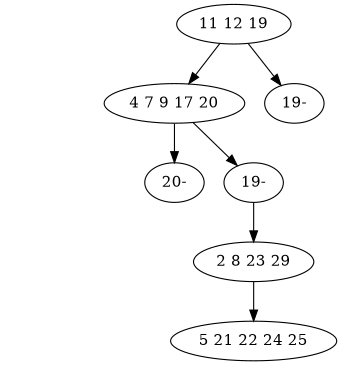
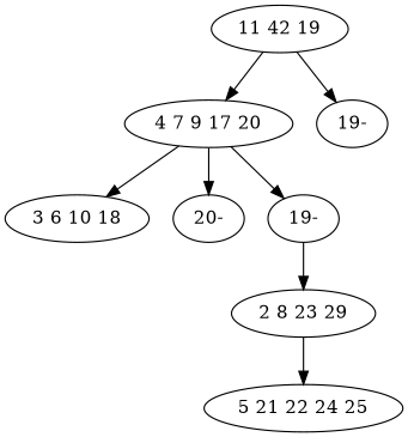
  digraph {
-   n1 [label="11 12 19"]
+   n1 [label="11 42 19"]
    n2 [label="4 7 9 17 20"]
    n3 [label="19-"]
+   n4 [label="3 6 10 18"]
    n5 [label="20-"]
    n6 [label="19-"]
    n7 [label="2 8 23 29"]
    n8 [label="5 21 22 24 25"]
    n1 -> n2
    n1 -> n3
+   n2 -> n4
    n2 -> n5
    n2 -> n6
    n6 -> n7
    n7 -> n8
  }
